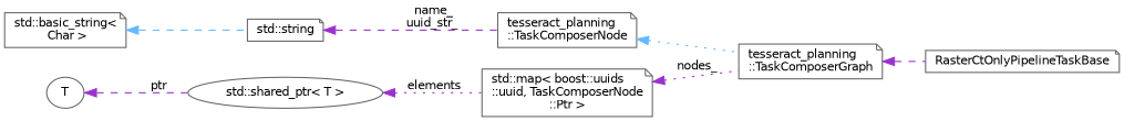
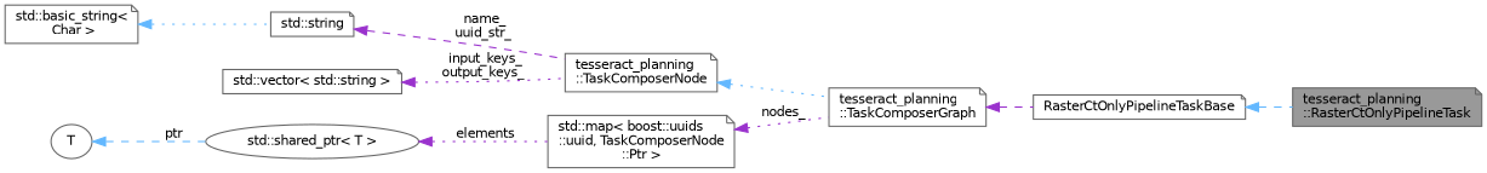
  digraph {
    rankdir=LR
    node [color=gray40 fillcolor=white fontname=Helvetica fontsize=10 shape=note style=filled]
    edge [color=darkorchid3 dir=back fontname=Helvetica fontsize=10 labelfontname=Helvetica labelfontsize=10 style=dotted]
+   n1 [fillcolor=grey60 fontcolor=black height=0.2 label="tesseract_planning\l::RasterCtOnlyPipelineTask" width=0.4]
    n2 [height=0.2 label=RasterCtOnlyPipelineTaskBase width=0.4]
    n3 [height=0.2 label="tesseract_planning\l::TaskComposerGraph" width=0.4]
    n4 [height=0.2 label="tesseract_planning\l::TaskComposerNode" width=0.4]
    n5 [height=0.2 label="std::string" width=0.4]
+   n6 [height=0.2 label="std::vector\< std::string \>" width=0.4]
    n7 [height=0.2 label="std::basic_string\<\l Char \>" width=0.4]
    n8 [height=0.2 label="std::map\< boost::uuids\l::uuid, TaskComposerNode\l::Ptr \>" width=0.4]
    n9 [height=0.2 label="std::shared_ptr\< T \>" shape=ellipse width=0.4]
    n10 [height=0.2 label=T shape=ellipse width=0.4]
+   n2 -> n1 [color=steelblue1 style=dashed]
    n3 -> n2 [style=dashed]
    n4 -> n3 [color=steelblue1]
    n5 -> n4 [label=" name_\nuuid_str_" style=dashed]
-   n7 -> n5 [color=steelblue1 style=dashed]
+   n6 -> n4 [label=" input_keys_\noutput_keys_"]
+   n7 -> n5 [color=steelblue1]
    n8 -> n3 [label=" nodes_"]
    n9 -> n8 [label=" elements"]
-   n10 -> n9 [label=" ptr" style=dashed]
+   n10 -> n9 [color=steelblue1 label=" ptr" style=dashed]
  }
